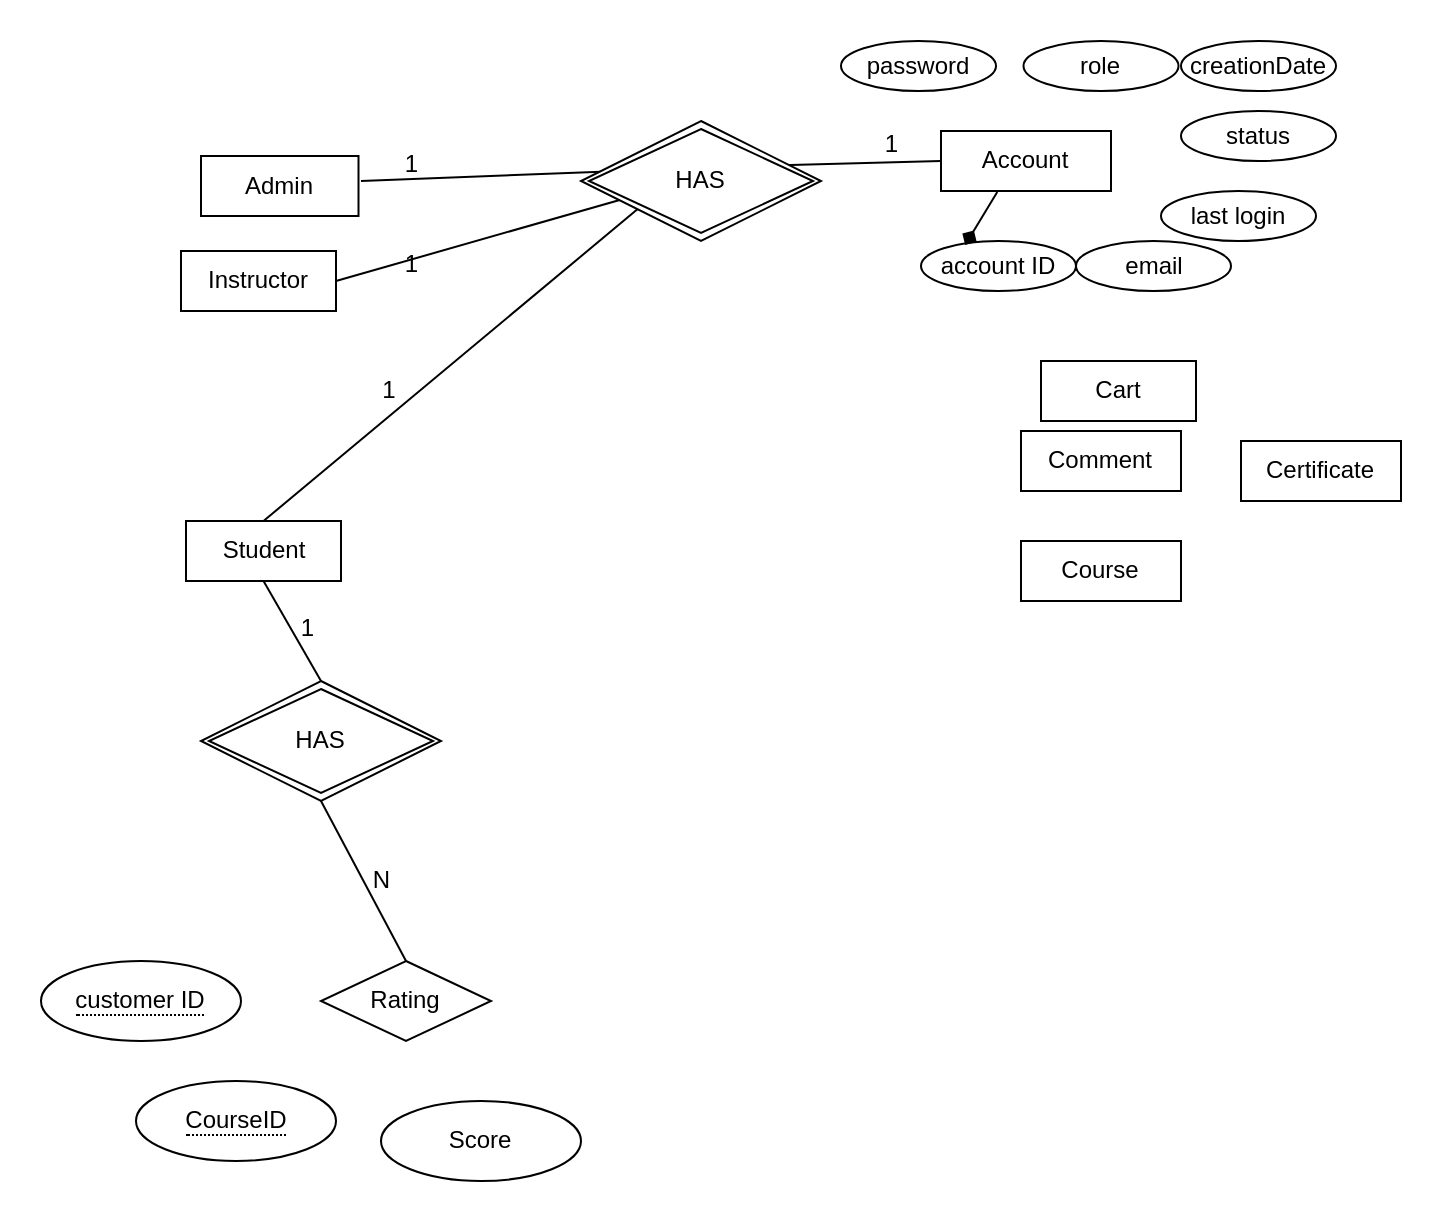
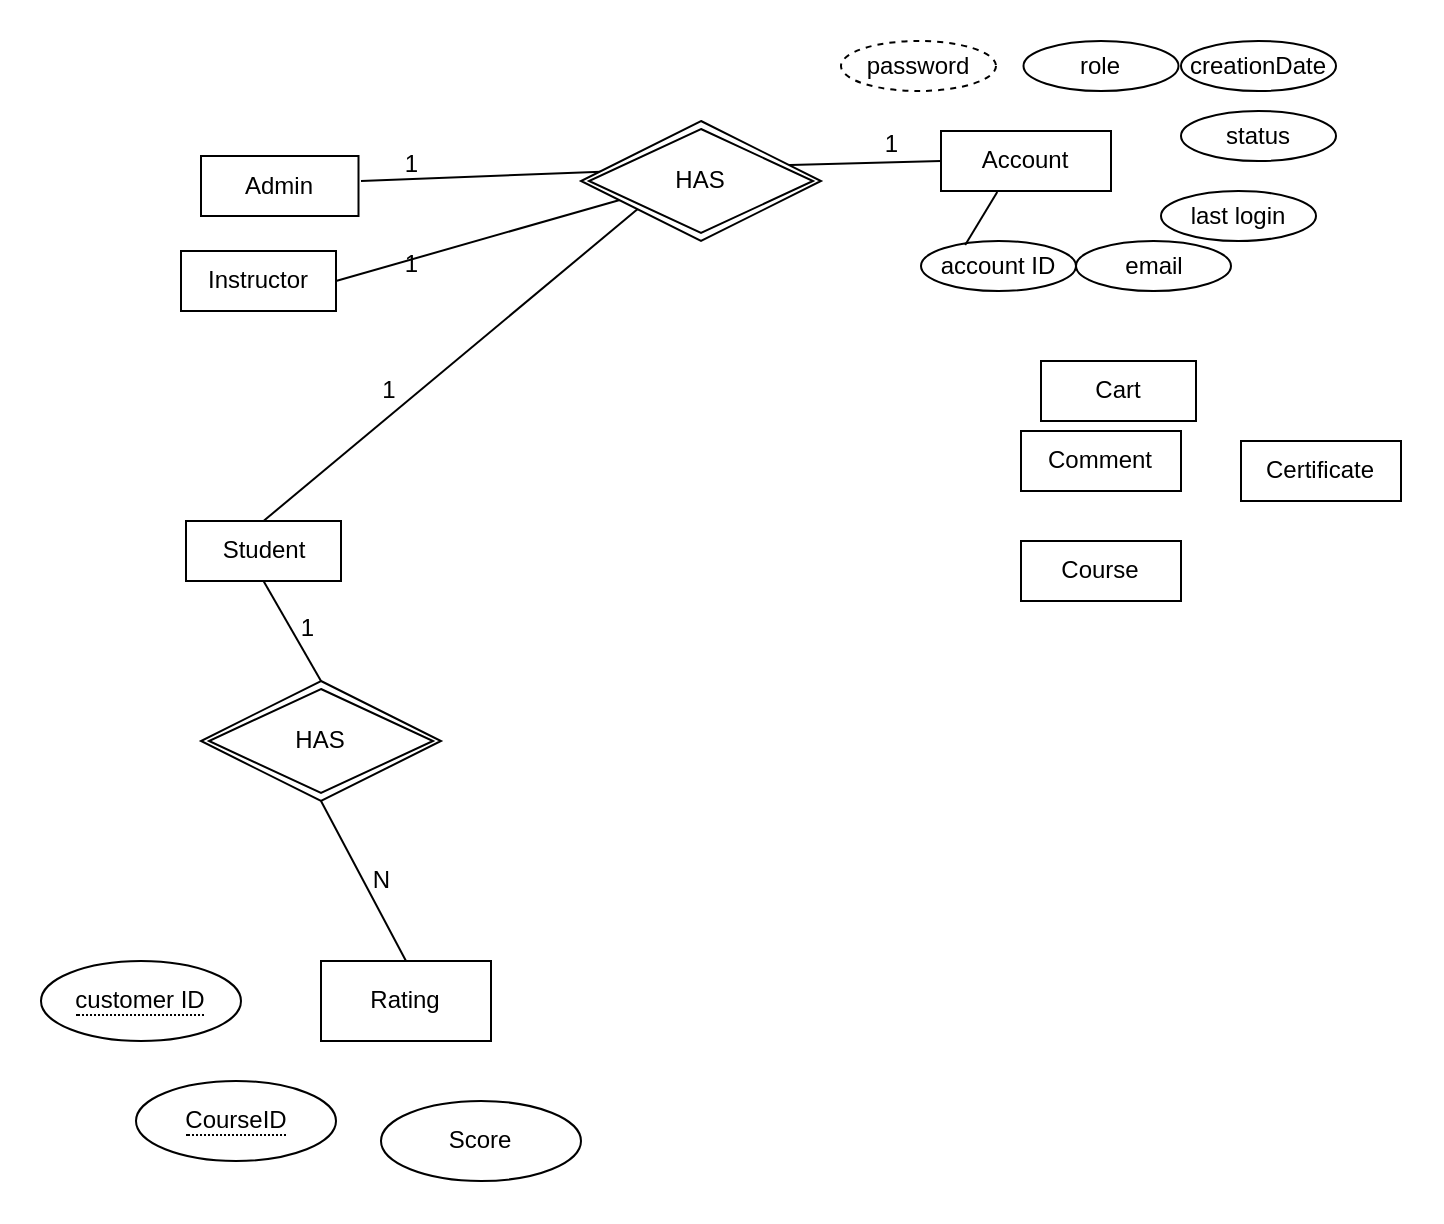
  <mxCell id="0" />
  <mxCell id="1" parent="0" />
  <mxCell id="2" value="Student" style="rounded=0;whiteSpace=wrap;html=1;" vertex="1" parent="1"><mxGeometry x="92.5" y="260" width="77.5" height="30" as="geometry" /></mxCell>
  <mxCell id="3" value="Admin" style="rounded=0;whiteSpace=wrap;html=1;" vertex="1" parent="1"><mxGeometry x="100" y="77.5" width="78.75" height="30" as="geometry" /></mxCell>
  <mxCell id="4" value="Comment" style="rounded=0;whiteSpace=wrap;html=1;" vertex="1" parent="1"><mxGeometry x="510" y="215" width="80" height="30" as="geometry" /></mxCell>
- <mxCell id="5" value="Rating" style="rhombus;whiteSpace=wrap;html=1;" vertex="1" parent="1"><mxGeometry x="160" y="480" width="85" height="40" as="geometry" /></mxCell>
+ <mxCell id="5" value="Rating" style="rounded=0;whiteSpace=wrap;html=1;" vertex="1" parent="1"><mxGeometry x="160" y="480" width="85" height="40" as="geometry" /></mxCell>
  <mxCell id="6" value="Course" style="rounded=0;whiteSpace=wrap;html=1;" vertex="1" parent="1"><mxGeometry x="510" y="270" width="80" height="30" as="geometry" /></mxCell>
  <mxCell id="7" value="Account" style="rounded=0;whiteSpace=wrap;html=1;" vertex="1" parent="1"><mxGeometry x="470" y="65" width="85" height="30" as="geometry" /></mxCell>
  <mxCell id="8" value="Cart" style="rounded=0;whiteSpace=wrap;html=1;" vertex="1" parent="1"><mxGeometry x="520" y="180" width="77.5" height="30" as="geometry" /></mxCell>
  <mxCell id="9" value="Certificate" style="rounded=0;whiteSpace=wrap;html=1;" vertex="1" parent="1"><mxGeometry x="620" y="220" width="80" height="30" as="geometry" /></mxCell>
  <mxCell id="10" value="Instructor" style="rounded=0;whiteSpace=wrap;html=1;" vertex="1" parent="1"><mxGeometry x="90" y="125" width="77.5" height="30" as="geometry" /></mxCell>
  <mxCell id="11" value="" style="endArrow=none;html=1;rounded=0;entryX=0;entryY=0.5;entryDx=0;entryDy=0;" edge="1" parent="1" target="7"><mxGeometry relative="1" as="geometry"><mxPoint x="390" y="82.08" as="sourcePoint" /><mxPoint x="440" y="82.08" as="targetPoint" /></mxGeometry></mxCell>
  <mxCell id="12" value="1" style="resizable=0;html=1;whiteSpace=wrap;align=right;verticalAlign=bottom;" connectable="0" vertex="1" parent="11"><mxGeometry x="1" relative="1" as="geometry"><mxPoint x="-20" as="offset" /></mxGeometry></mxCell>
  <mxCell id="13" value="" style="endArrow=none;html=1;rounded=0;exitX=0;exitY=0.5;exitDx=0;exitDy=0;" edge="1" parent="1"><mxGeometry relative="1" as="geometry"><mxPoint x="310" y="85" as="sourcePoint" /><mxPoint x="180" y="90" as="targetPoint" /></mxGeometry></mxCell>
  <mxCell id="14" value="1" style="resizable=0;html=1;whiteSpace=wrap;align=right;verticalAlign=bottom;" connectable="0" vertex="1" parent="13"><mxGeometry x="1" relative="1" as="geometry"><mxPoint x="30" as="offset" /></mxGeometry></mxCell>
  <mxCell id="15" value="" style="endArrow=none;html=1;rounded=0;exitX=1;exitY=0.5;exitDx=0;exitDy=0;entryX=0.129;entryY=0.642;entryDx=0;entryDy=0;entryPerimeter=0;" edge="1" parent="1" source="10"><mxGeometry relative="1" as="geometry"><mxPoint x="480" y="74.76" as="sourcePoint" /><mxPoint x="320.32" y="96.36" as="targetPoint" /></mxGeometry></mxCell>
  <mxCell id="16" value="1" style="resizable=0;html=1;whiteSpace=wrap;align=right;verticalAlign=bottom;" connectable="0" vertex="1" parent="15"><mxGeometry x="1" relative="1" as="geometry"><mxPoint x="-110" y="44" as="offset" /></mxGeometry></mxCell>
  <mxCell id="17" value="status" style="ellipse;whiteSpace=wrap;html=1;align=center;" vertex="1" parent="1"><mxGeometry x="590" y="55" width="77.5" height="25" as="geometry" /></mxCell>
  <mxCell id="18" value="last login" style="ellipse;whiteSpace=wrap;html=1;align=center;" vertex="1" parent="1"><mxGeometry x="580" y="95" width="77.5" height="25" as="geometry" /></mxCell>
  <mxCell id="19" value="creationDate" style="ellipse;whiteSpace=wrap;html=1;align=center;" vertex="1" parent="1"><mxGeometry x="590" y="20" width="77.5" height="25" as="geometry" /></mxCell>
  <mxCell id="20" value="role" style="ellipse;whiteSpace=wrap;html=1;align=center;" vertex="1" parent="1"><mxGeometry x="511.25" y="20" width="77.5" height="25" as="geometry" /></mxCell>
- <mxCell id="21" value="password" style="ellipse;whiteSpace=wrap;html=1;align=center;" vertex="1" parent="1"><mxGeometry x="420" y="20" width="77.5" height="25" as="geometry" /></mxCell>
+ <mxCell id="21" value="password" style="ellipse;whiteSpace=wrap;html=1;align=center;dashed=1;" vertex="1" parent="1"><mxGeometry x="420" y="20" width="77.5" height="25" as="geometry" /></mxCell>
  <mxCell id="22" value="email" style="ellipse;whiteSpace=wrap;html=1;align=center;" vertex="1" parent="1"><mxGeometry x="537.5" y="120" width="77.5" height="25" as="geometry" /></mxCell>
  <mxCell id="23" value="" style="endArrow=none;html=1;rounded=0;entryX=0.17;entryY=0.683;entryDx=0;entryDy=0;entryPerimeter=0;exitX=0.5;exitY=0;exitDx=0;exitDy=0;" edge="1" parent="1" source="2"><mxGeometry relative="1" as="geometry"><mxPoint x="167.5" y="234.58" as="sourcePoint" /><mxPoint x="323.6" y="99.64" as="targetPoint" /></mxGeometry></mxCell>
  <mxCell id="24" value="1" style="text;html=1;align=center;verticalAlign=middle;resizable=0;points=[];autosize=1;strokeColor=none;fillColor=none;" vertex="1" parent="1"><mxGeometry x="178.75" y="180" width="30" height="30" as="geometry" /></mxCell>
  <mxCell id="25" value="account ID" style="ellipse;whiteSpace=wrap;html=1;align=center;" vertex="1" parent="1"><mxGeometry x="460" y="120" width="77.5" height="25" as="geometry" /></mxCell>
- <mxCell id="26" value="" style="endArrow=diamond;html=1;rounded=0;exitX=0.331;exitY=1.018;exitDx=0;exitDy=0;exitPerimeter=0;entryX=0.285;entryY=0.079;entryDx=0;entryDy=0;entryPerimeter=0;" edge="1" parent="1" source="7" target="25"><mxGeometry relative="1" as="geometry"><mxPoint x="410" y="90" as="sourcePoint" /><mxPoint x="570" y="90" as="targetPoint" /></mxGeometry></mxCell>
+ <mxCell id="26" value="" style="endArrow=none;html=1;rounded=0;exitX=0.331;exitY=1.018;exitDx=0;exitDy=0;exitPerimeter=0;entryX=0.285;entryY=0.079;entryDx=0;entryDy=0;entryPerimeter=0;" edge="1" parent="1" source="7" target="25"><mxGeometry relative="1" as="geometry"><mxPoint x="410" y="90" as="sourcePoint" /><mxPoint x="570" y="90" as="targetPoint" /></mxGeometry></mxCell>
  <mxCell id="27" value="HAS" style="shape=rhombus;double=1;perimeter=rhombusPerimeter;whiteSpace=wrap;html=1;align=center;" vertex="1" parent="1"><mxGeometry x="100" y="340" width="120" height="60" as="geometry" /></mxCell>
  <mxCell id="28" value="HAS" style="shape=rhombus;double=1;perimeter=rhombusPerimeter;whiteSpace=wrap;html=1;align=center;" vertex="1" parent="1"><mxGeometry x="290" y="60" width="120" height="60" as="geometry" /></mxCell>
  <mxCell id="29" value="" style="endArrow=none;html=1;rounded=0;entryX=0.5;entryY=0;entryDx=0;entryDy=0;exitX=0.5;exitY=1;exitDx=0;exitDy=0;" edge="1" parent="1" source="27" target="5"><mxGeometry relative="1" as="geometry"><mxPoint x="40" y="380" as="sourcePoint" /><mxPoint x="200" y="380" as="targetPoint" /></mxGeometry></mxCell>
  <mxCell id="30" value="N" style="resizable=0;html=1;whiteSpace=wrap;align=right;verticalAlign=bottom;" connectable="0" vertex="1" parent="29"><mxGeometry x="1" relative="1" as="geometry"><mxPoint x="-7" y="-32" as="offset" /></mxGeometry></mxCell>
  <mxCell id="31" value="" style="endArrow=none;html=1;rounded=0;entryX=0.5;entryY=0;entryDx=0;entryDy=0;exitX=0.5;exitY=1;exitDx=0;exitDy=0;" edge="1" parent="1" source="2" target="27"><mxGeometry relative="1" as="geometry"><mxPoint x="110" y="250" as="sourcePoint" /><mxPoint x="270" y="250" as="targetPoint" /></mxGeometry></mxCell>
  <mxCell id="32" value="1" style="resizable=0;html=1;whiteSpace=wrap;align=right;verticalAlign=bottom;" connectable="0" vertex="1" parent="31"><mxGeometry x="1" relative="1" as="geometry"><mxPoint x="-2" y="-18" as="offset" /></mxGeometry></mxCell>
  <mxCell id="33" value="&lt;span style=&quot;border-bottom: 1px dotted&quot;&gt;customer ID&lt;/span&gt;" style="ellipse;whiteSpace=wrap;html=1;align=center;" vertex="1" parent="1"><mxGeometry x="20" y="480" width="100" height="40" as="geometry" /></mxCell>
  <mxCell id="34" value="&lt;span style=&quot;border-bottom: 1px dotted&quot;&gt;CourseID&lt;/span&gt;" style="ellipse;whiteSpace=wrap;html=1;align=center;" vertex="1" parent="1"><mxGeometry x="67.5" y="540" width="100" height="40" as="geometry" /></mxCell>
  <mxCell id="35" value="Score" style="ellipse;whiteSpace=wrap;html=1;align=center;" vertex="1" parent="1"><mxGeometry x="190" y="550" width="100" height="40" as="geometry" /></mxCell>
